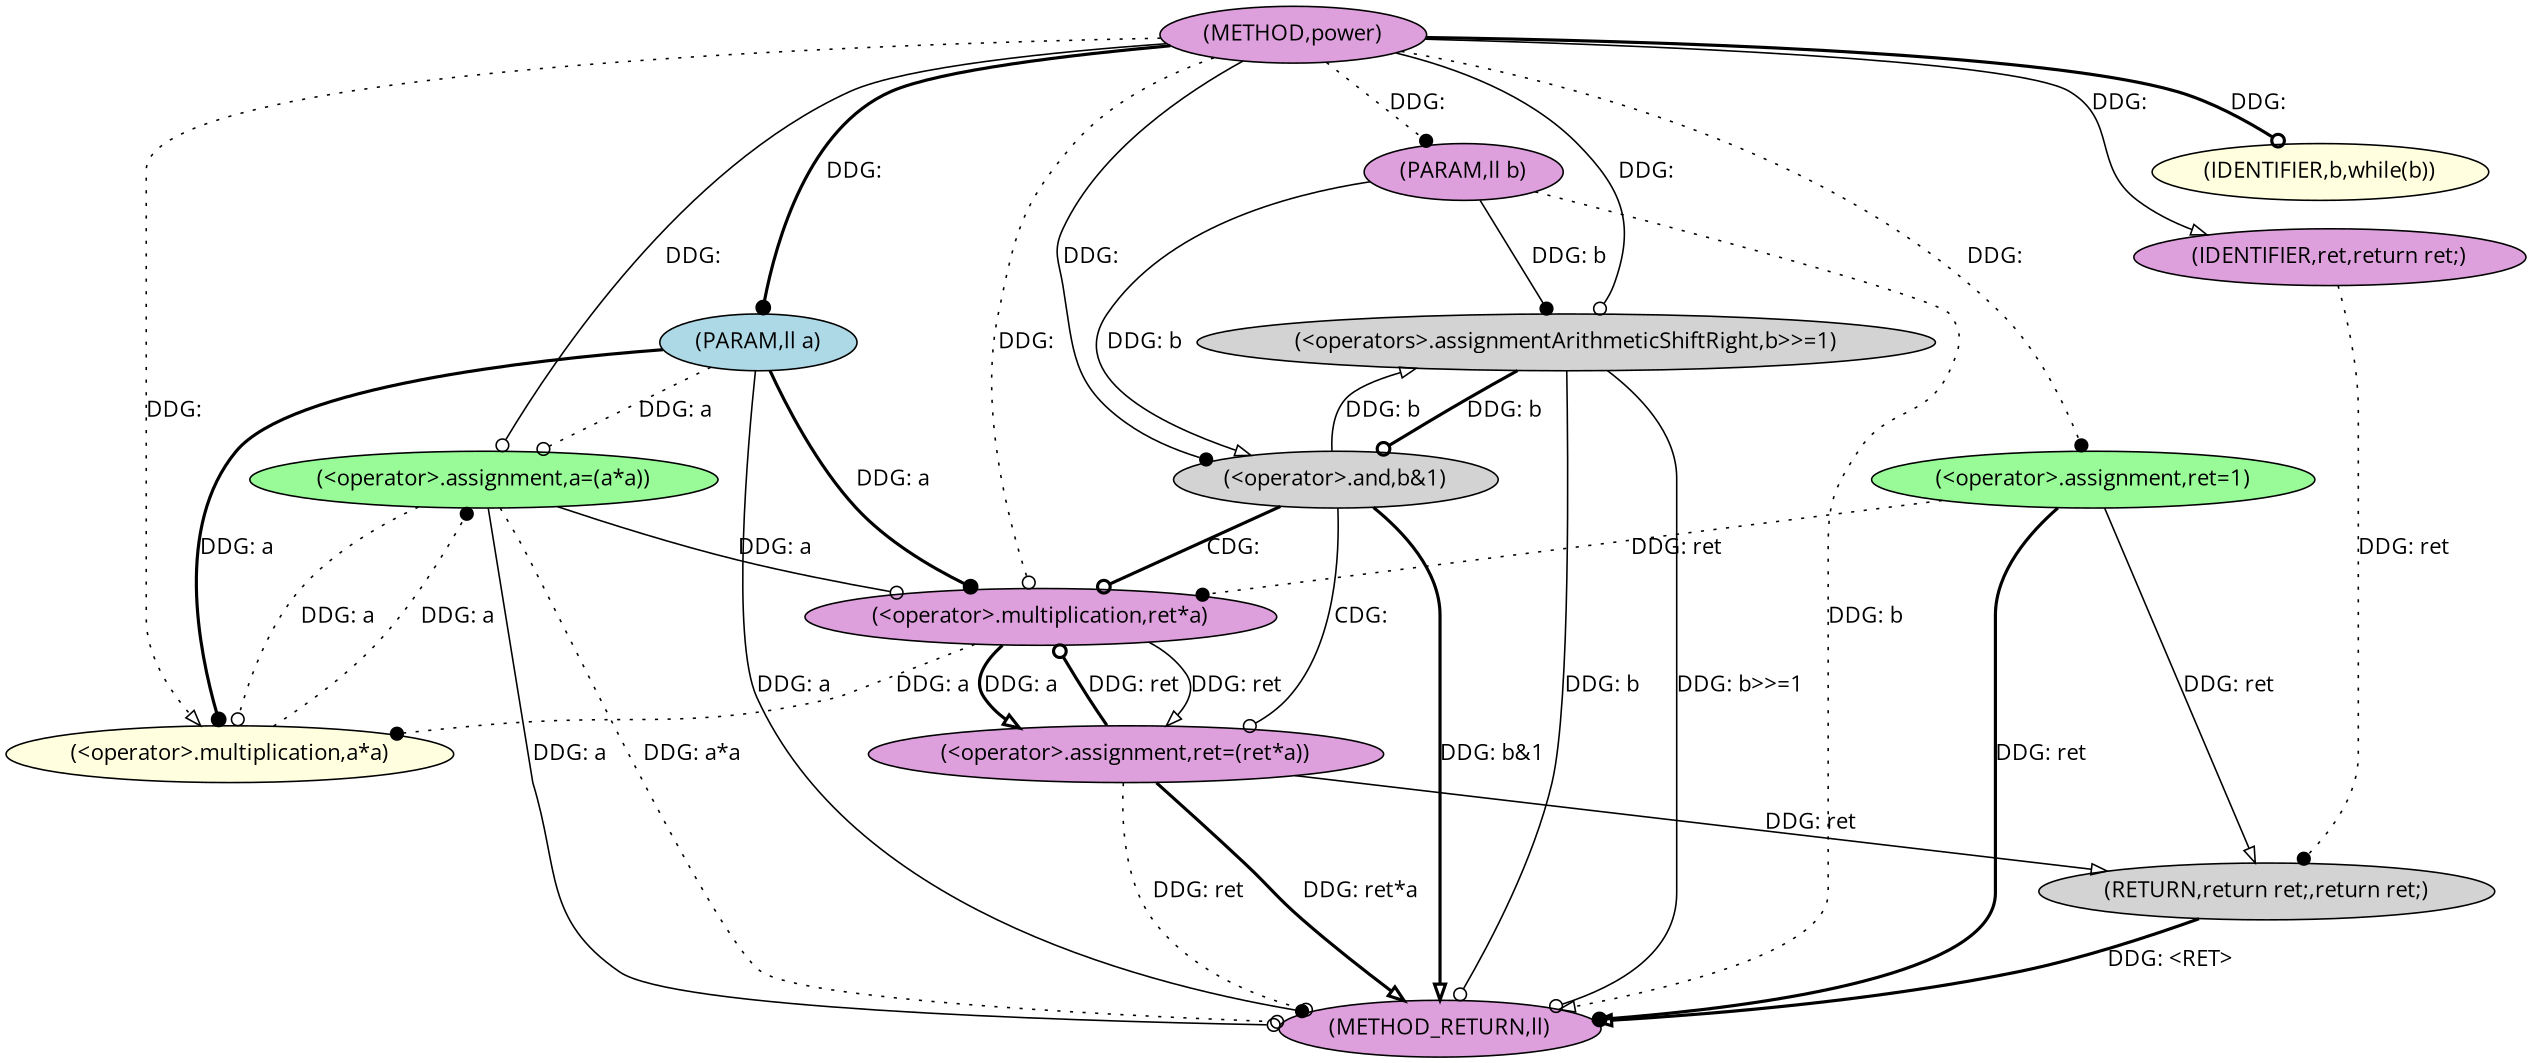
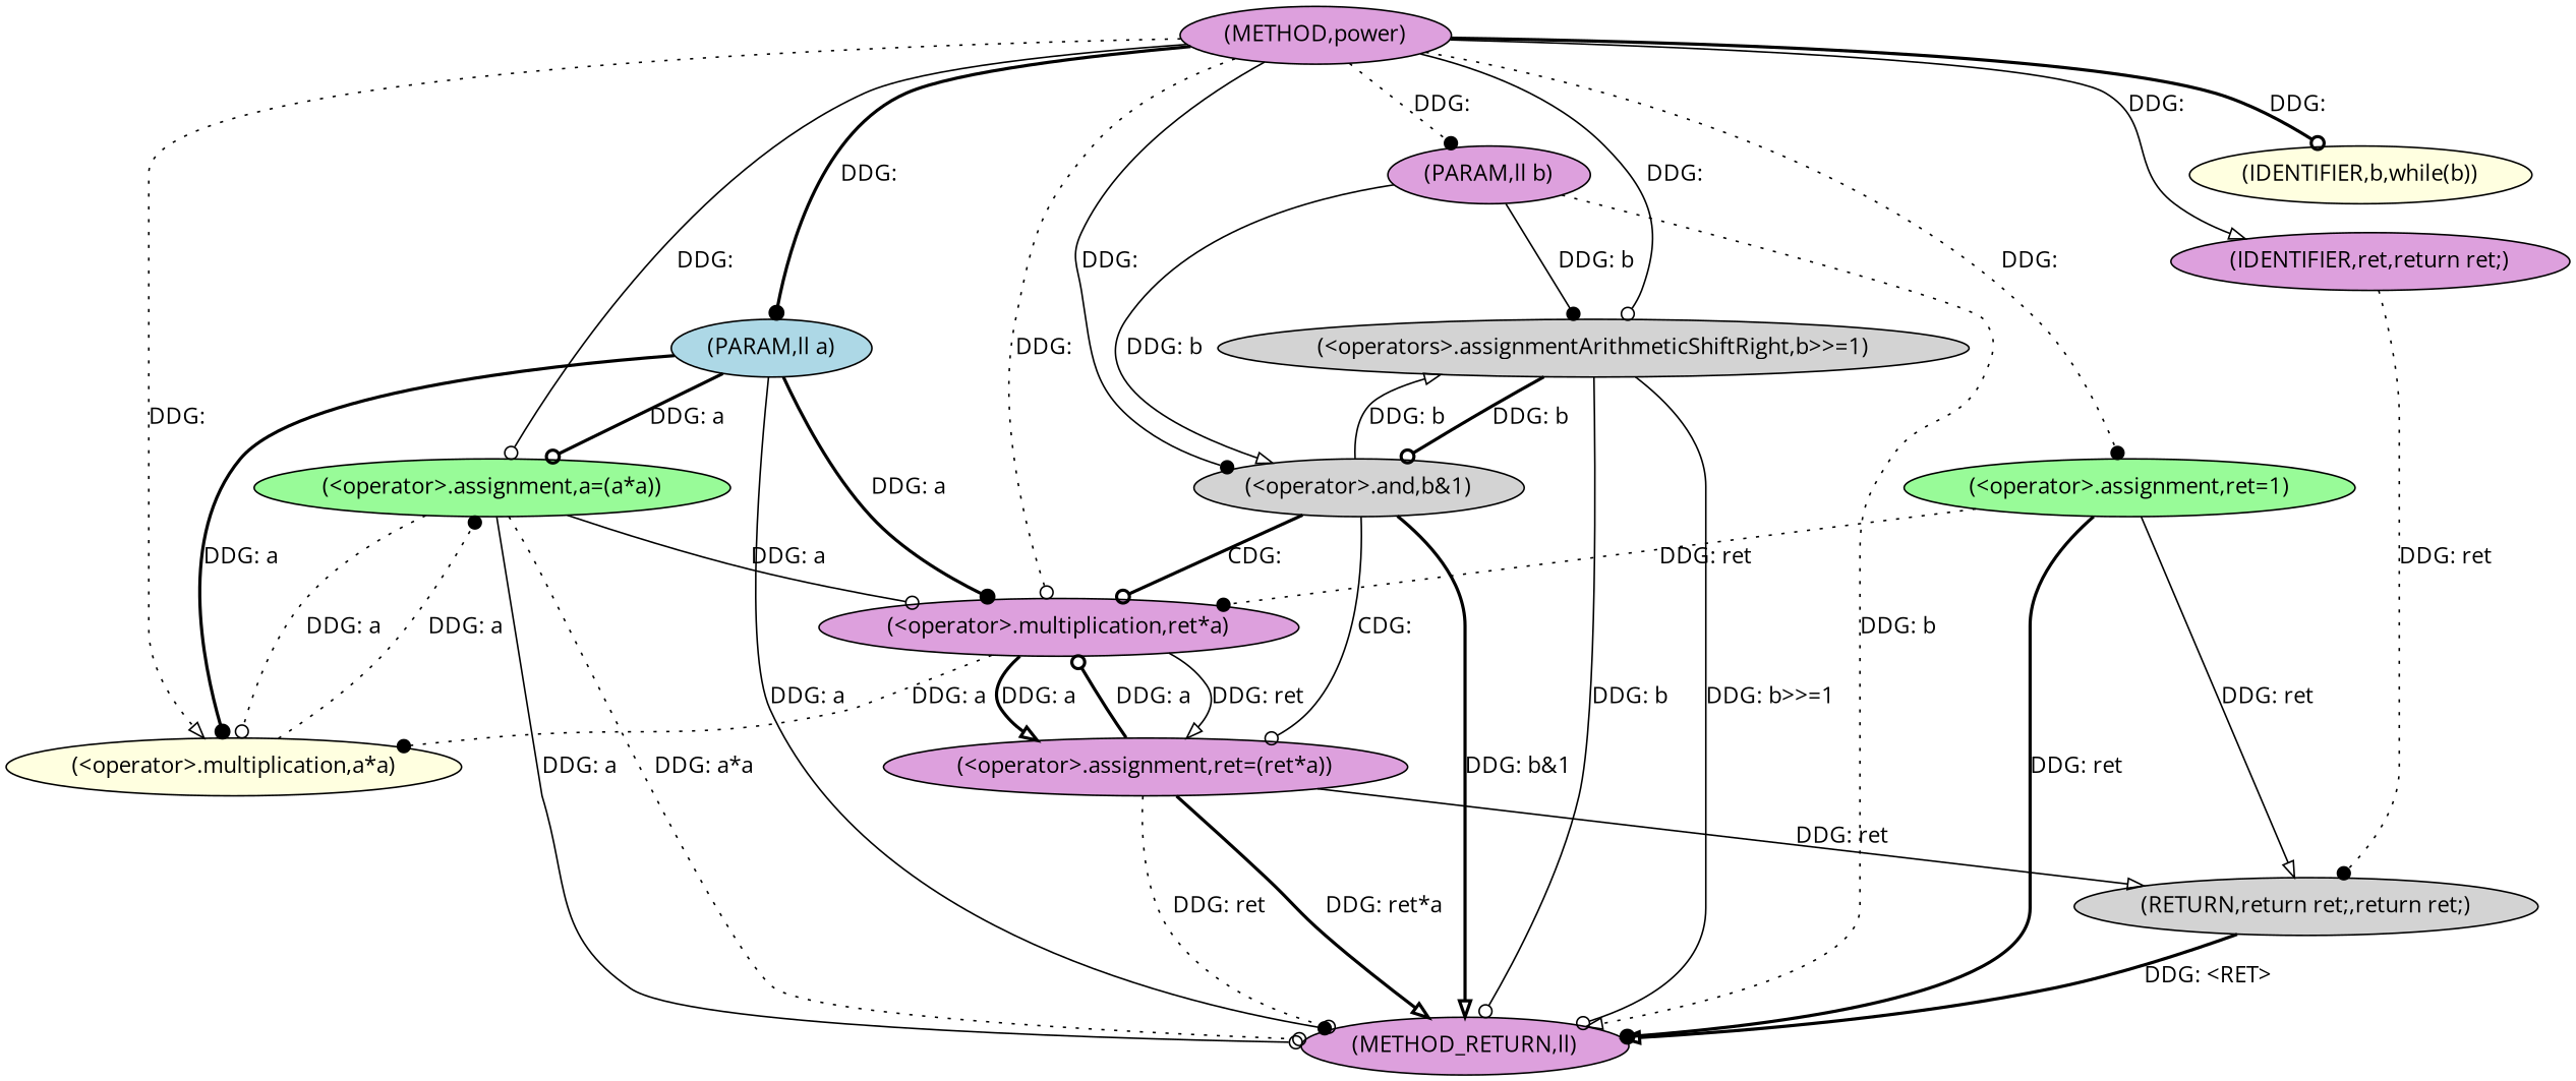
  digraph {
    fontname="Open Sans"
    node [fillcolor=plum fontname="Open Sans" style=filled]
    edge [arrowhead=odot fontname="Open Sans" style=solid]
    n1 [label="(METHOD,power)"]
    n2 [fillcolor=lightblue label="(PARAM,ll a)"]
    n3 [label="(PARAM,ll b)"]
    n4 [fillcolor=palegreen label="(<operator>.assignment,ret=1)"]
    n5 [fillcolor=lightyellow label="(IDENTIFIER,b,while(b))"]
    n6 [label="(IDENTIFIER,ret,return ret;)"]
    n7 [fillcolor=lightgrey label="(<operators>.assignmentArithmeticShiftRight,b>>=1)"]
    n8 [fillcolor=palegreen label="(<operator>.assignment,a=(a*a))"]
    n9 [fillcolor=lightgrey label="(<operator>.and,b&1)"]
    n10 [fillcolor=lightyellow label="(<operator>.multiplication,a*a)"]
    n11 [label="(<operator>.multiplication,ret*a)"]
    n12 [label="(METHOD_RETURN,ll)"]
    n13 [fillcolor=lightgrey label="(RETURN,return ret;,return ret;)"]
    n14 [label="(<operator>.assignment,ret=(ret*a))"]
    n1 -> n2 [arrowhead=dot label="DDG: " style=bold]
    n1 -> n3 [arrowhead=dot label="DDG: " style=dotted]
    n1 -> n4 [arrowhead=dot label="DDG: " style=dotted]
    n1 -> n5 [label="DDG: " style=bold]
    n1 -> n6 [arrowhead=onormal label="DDG: "]
    n1 -> n7 [label="DDG: "]
    n1 -> n8 [label="DDG: "]
    n1 -> n9 [arrowhead=dot label="DDG: "]
    n1 -> n10 [arrowhead=onormal label="DDG: " style=dotted]
    n1 -> n11 [label="DDG: " style=dotted]
-   n2 -> n8 [label="DDG: a" style=dotted]
+   n2 -> n8 [label="DDG: a" style=bold]
    n2 -> n10 [arrowhead=dot label="DDG: a" style=bold]
    n2 -> n11 [arrowhead=dot label="DDG: a" style=bold]
    n2 -> n12 [arrowhead=dot label="DDG: a"]
    n3 -> n7 [arrowhead=dot label="DDG: b"]
    n3 -> n9 [arrowhead=onormal label="DDG: b"]
    n3 -> n12 [arrowhead=onormal label="DDG: b" style=dotted]
    n4 -> n11 [arrowhead=dot label="DDG: ret" style=dotted]
    n4 -> n12 [arrowhead=dot label="DDG: ret" style=bold]
    n4 -> n13 [arrowhead=onormal label="DDG: ret"]
    n6 -> n13 [arrowhead=dot label="DDG: ret" style=dotted]
    n7 -> n9 [label="DDG: b" style=bold]
    n7 -> n12 [label="DDG: b"]
    n7 -> n12 [label="DDG: b>>=1"]
    n8 -> n10 [label="DDG: a" style=dotted]
    n8 -> n11 [label="DDG: a"]
    n8 -> n12 [label="DDG: a"]
    n8 -> n12 [label="DDG: a*a" style=dotted]
    n9 -> n7 [arrowhead=onormal label="DDG: b"]
    n9 -> n11 [label="CDG: " style=bold]
    n9 -> n12 [arrowhead=onormal label="DDG: b&1" style=bold]
    n9 -> n14 [label="CDG: "]
    n10 -> n8 [arrowhead=dot label="DDG: a" style=dotted]
    n11 -> n10 [arrowhead=dot label="DDG: a" style=dotted]
    n11 -> n14 [arrowhead=onormal label="DDG: ret"]
    n11 -> n14 [arrowhead=onormal label="DDG: a" style=bold]
    n13 -> n12 [arrowhead=onormal label="DDG: <RET>" style=bold]
-   n14 -> n11 [label="DDG: ret" style=bold]
+   n14 -> n11 [label="DDG: a" style=bold]
    n14 -> n12 [label="DDG: ret" style=dotted]
    n14 -> n12 [arrowhead=onormal label="DDG: ret*a" style=bold]
    n14 -> n13 [arrowhead=onormal label="DDG: ret"]
  }
